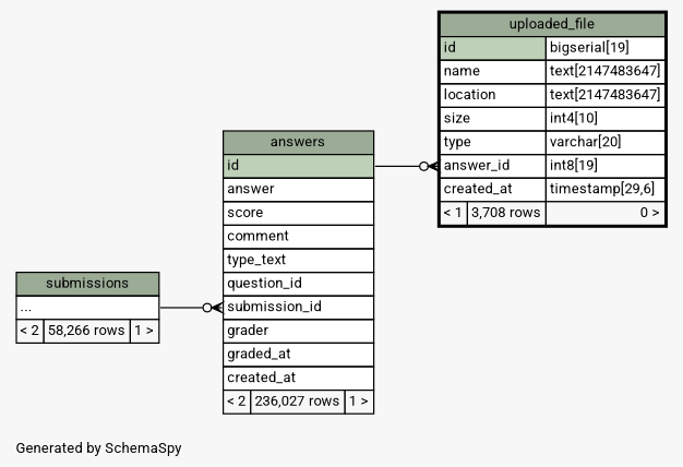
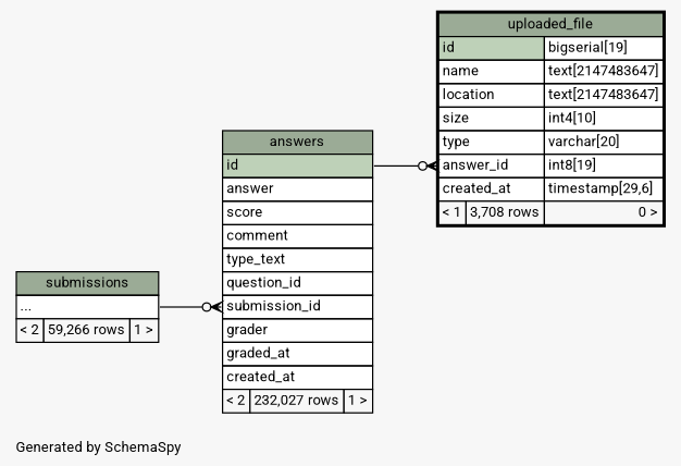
  digraph {
    bgcolor="#f7f7f7"
    fontname=Roboto
    fontsize=11
    label="\nGenerated by SchemaSpy"
    labeljust=l
    nodesep=0.18
    rankdir=RL
    ranksep=0.46
    node [fontname=Roboto fontsize=11 shape=plaintext]
    edge [arrowhead=none arrowsize=0.8 arrowtail=crowodot dir=back fontname=Roboto]
-   n1 [label=<     <TABLE BORDER="0" CELLBORDER="1" CELLSPACING="0" BGCOLOR="#ffffff">       <TR><TD COLSPAN="3" BGCOLOR="#9bab96" ALIGN="CENTER">answers</TD></TR>       <TR><TD PORT="id" COLSPAN="3" BGCOLOR="#bed1b8" ALIGN="LEFT">id</TD></TR>       <TR><TD PORT="answer" COLSPAN="3" ALIGN="LEFT">answer</TD></TR>       <TR><TD PORT="score" COLSPAN="3" ALIGN="LEFT">score</TD></TR>       <TR><TD PORT="comment" COLSPAN="3" ALIGN="LEFT">comment</TD></TR>       <TR><TD PORT="type_text" COLSPAN="3" ALIGN="LEFT">type_text</TD></TR>       <TR><TD PORT="question_id" COLSPAN="3" ALIGN="LEFT">question_id</TD></TR>       <TR><TD PORT="submission_id" COLSPAN="3" ALIGN="LEFT">submission_id</TD></TR>       <TR><TD PORT="grader" COLSPAN="3" ALIGN="LEFT">grader</TD></TR>       <TR><TD PORT="graded_at" COLSPAN="3" ALIGN="LEFT">graded_at</TD></TR>       <TR><TD PORT="created_at" COLSPAN="3" ALIGN="LEFT">created_at</TD></TR>       <TR><TD ALIGN="LEFT" BGCOLOR="#f7f7f7">&lt; 2</TD><TD ALIGN="RIGHT" BGCOLOR="#f7f7f7">236,027 rows</TD><TD ALIGN="RIGHT" BGCOLOR="#f7f7f7">1 &gt;</TD></TR>     </TABLE>>]
-   n2 [label=<     <TABLE BORDER="0" CELLBORDER="1" CELLSPACING="0" BGCOLOR="#ffffff">       <TR><TD COLSPAN="3" BGCOLOR="#9bab96" ALIGN="CENTER">submissions</TD></TR>       <TR><TD PORT="elipses" COLSPAN="3" ALIGN="LEFT">...</TD></TR>       <TR><TD ALIGN="LEFT" BGCOLOR="#f7f7f7">&lt; 2</TD><TD ALIGN="RIGHT" BGCOLOR="#f7f7f7">58,266 rows</TD><TD ALIGN="RIGHT" BGCOLOR="#f7f7f7">1 &gt;</TD></TR>     </TABLE>>]
+   n1 [label=<     <TABLE BORDER="0" CELLBORDER="1" CELLSPACING="0" BGCOLOR="#ffffff">       <TR><TD COLSPAN="3" BGCOLOR="#9bab96" ALIGN="CENTER">answers</TD></TR>       <TR><TD PORT="id" COLSPAN="3" BGCOLOR="#bed1b8" ALIGN="LEFT">id</TD></TR>       <TR><TD PORT="answer" COLSPAN="3" ALIGN="LEFT">answer</TD></TR>       <TR><TD PORT="score" COLSPAN="3" ALIGN="LEFT">score</TD></TR>       <TR><TD PORT="comment" COLSPAN="3" ALIGN="LEFT">comment</TD></TR>       <TR><TD PORT="type_text" COLSPAN="3" ALIGN="LEFT">type_text</TD></TR>       <TR><TD PORT="question_id" COLSPAN="3" ALIGN="LEFT">question_id</TD></TR>       <TR><TD PORT="submission_id" COLSPAN="3" ALIGN="LEFT">submission_id</TD></TR>       <TR><TD PORT="grader" COLSPAN="3" ALIGN="LEFT">grader</TD></TR>       <TR><TD PORT="graded_at" COLSPAN="3" ALIGN="LEFT">graded_at</TD></TR>       <TR><TD PORT="created_at" COLSPAN="3" ALIGN="LEFT">created_at</TD></TR>       <TR><TD ALIGN="LEFT" BGCOLOR="#f7f7f7">&lt; 2</TD><TD ALIGN="RIGHT" BGCOLOR="#f7f7f7">232,027 rows</TD><TD ALIGN="RIGHT" BGCOLOR="#f7f7f7">1 &gt;</TD></TR>     </TABLE>>]
+   n2 [label=<     <TABLE BORDER="0" CELLBORDER="1" CELLSPACING="0" BGCOLOR="#ffffff">       <TR><TD COLSPAN="3" BGCOLOR="#9bab96" ALIGN="CENTER">submissions</TD></TR>       <TR><TD PORT="elipses" COLSPAN="3" ALIGN="LEFT">...</TD></TR>       <TR><TD ALIGN="LEFT" BGCOLOR="#f7f7f7">&lt; 2</TD><TD ALIGN="RIGHT" BGCOLOR="#f7f7f7">59,266 rows</TD><TD ALIGN="RIGHT" BGCOLOR="#f7f7f7">1 &gt;</TD></TR>     </TABLE>>]
    n3 [label=<     <TABLE BORDER="2" CELLBORDER="1" CELLSPACING="0" BGCOLOR="#ffffff">       <TR><TD COLSPAN="3" BGCOLOR="#9bab96" ALIGN="CENTER">uploaded_file</TD></TR>       <TR><TD PORT="id" COLSPAN="2" BGCOLOR="#bed1b8" ALIGN="LEFT">id</TD><TD PORT="id.type" ALIGN="LEFT">bigserial[19]</TD></TR>       <TR><TD PORT="name" COLSPAN="2" ALIGN="LEFT">name</TD><TD PORT="name.type" ALIGN="LEFT">text[2147483647]</TD></TR>       <TR><TD PORT="location" COLSPAN="2" ALIGN="LEFT">location</TD><TD PORT="location.type" ALIGN="LEFT">text[2147483647]</TD></TR>       <TR><TD PORT="size" COLSPAN="2" ALIGN="LEFT">size</TD><TD PORT="size.type" ALIGN="LEFT">int4[10]</TD></TR>       <TR><TD PORT="type" COLSPAN="2" ALIGN="LEFT">type</TD><TD PORT="type.type" ALIGN="LEFT">varchar[20]</TD></TR>       <TR><TD PORT="answer_id" COLSPAN="2" ALIGN="LEFT">answer_id</TD><TD PORT="answer_id.type" ALIGN="LEFT">int8[19]</TD></TR>       <TR><TD PORT="created_at" COLSPAN="2" ALIGN="LEFT">created_at</TD><TD PORT="created_at.type" ALIGN="LEFT">timestamp[29,6]</TD></TR>       <TR><TD ALIGN="LEFT" BGCOLOR="#f7f7f7">&lt; 1</TD><TD ALIGN="RIGHT" BGCOLOR="#f7f7f7">3,708 rows</TD><TD ALIGN="RIGHT" BGCOLOR="#f7f7f7">0 &gt;</TD></TR>     </TABLE>>]
    n1 -> n2 [headport="elipses:e" tailport="submission_id:w"]
    n3 -> n1 [headport="id:e" tailport="answer_id:w"]
  }
